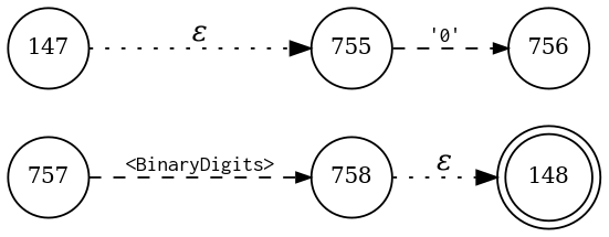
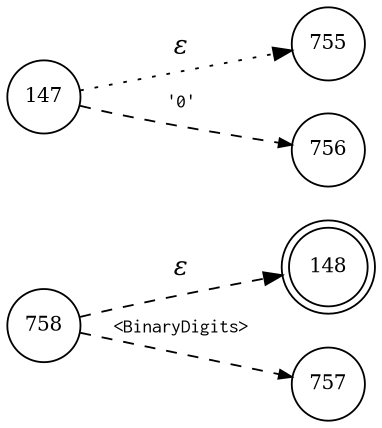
  digraph {
    rankdir=LR
    node [fixedsize=true fontsize=11 shape=circle peripheries=1]
    edge [fontname="Times-Italic" style=dotted]
    n1 [label=148 shape=doublecircle width=.6 peripheries=""]
    n2 [label=147 width=.55]
    n3 [label=755 width=.55]
    n4 [label=756 width=.55]
    n5 [label=757 width=.55]
    n6 [label=758 width=.55]
    n2 -> n3 [label="&epsilon;"]
-   n3 -> n4 [arrowhead=normal arrowsize=.7 fontname=Courier fontsize=11 label="'0'" style=dashed]
-   n5 -> n6 [arrowhead=normal arrowsize=.7 fontname=Courier fontsize=11 label="<BinaryDigits>" style=dashed]
-   n6 -> n1 [label="&epsilon;"]
+   n2 -> n4 [arrowhead=normal arrowsize=.7 fontname=Courier fontsize=11 label="'0'" style=dashed]
+   n6 -> n5 [arrowhead=normal arrowsize=.7 fontname=Courier fontsize=11 label="<BinaryDigits>" style=dashed]
+   n6 -> n1 [label="&epsilon;" style=dashed]
  }
